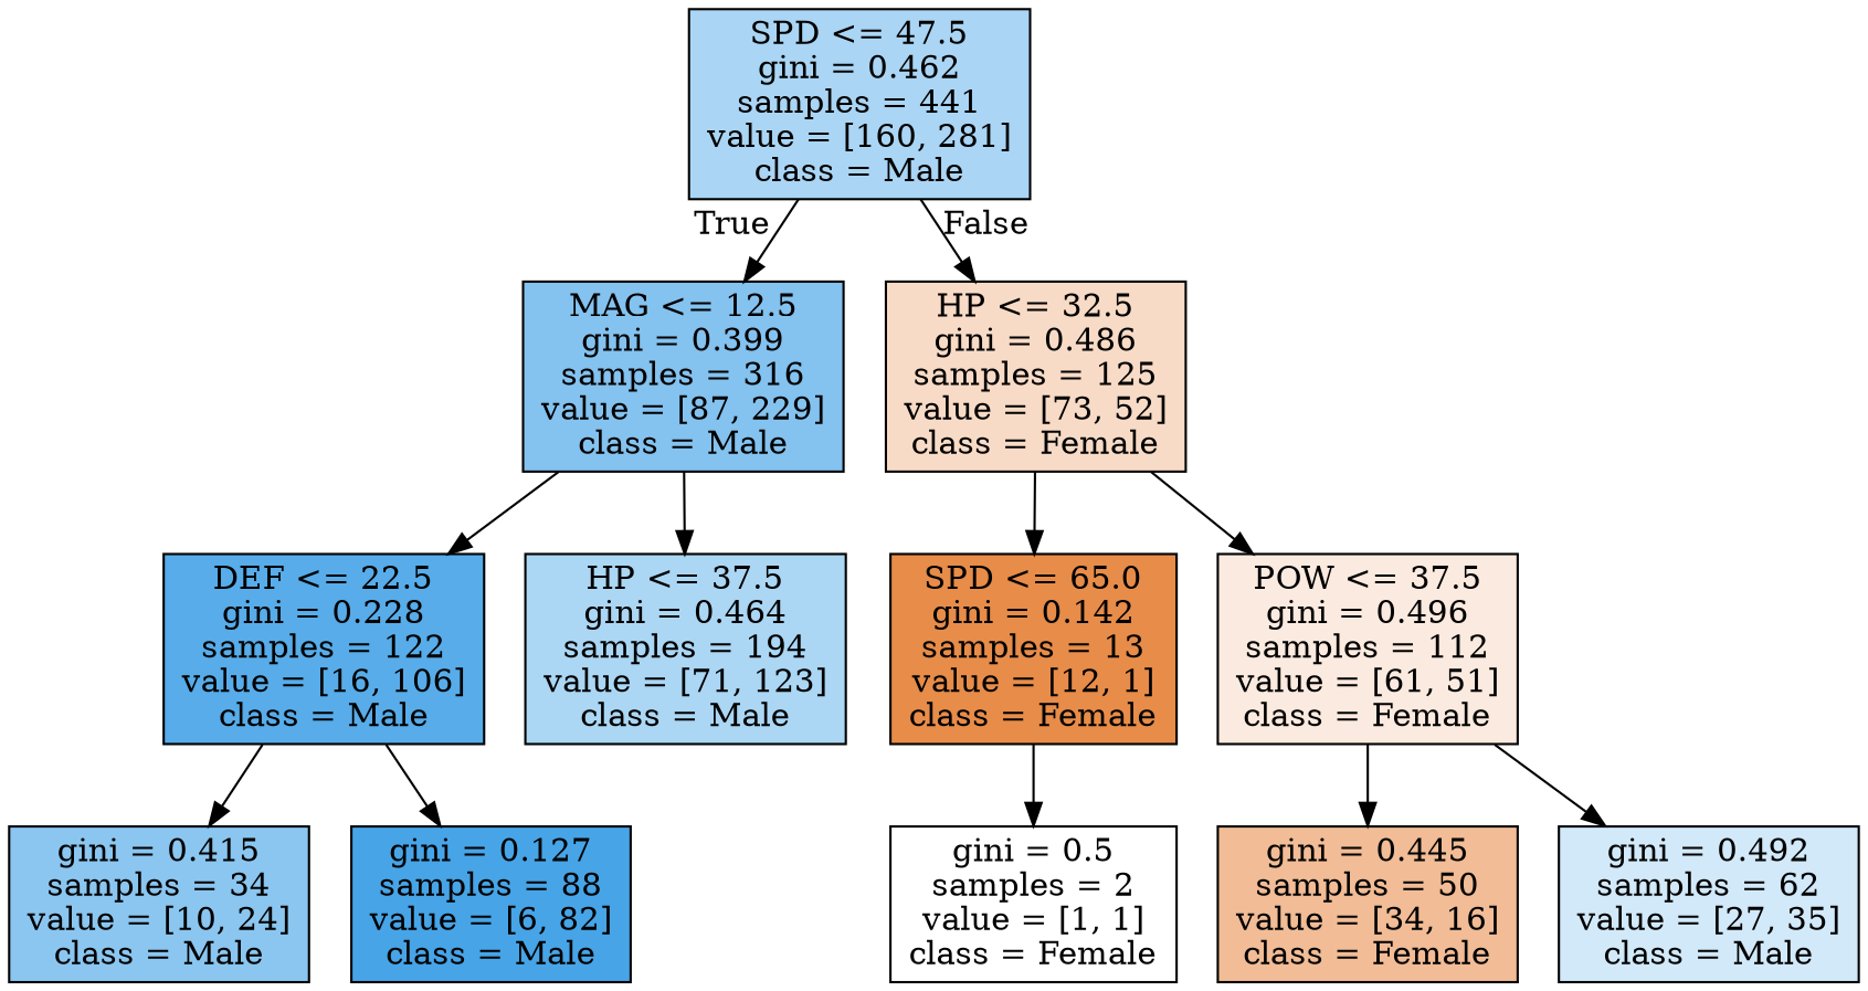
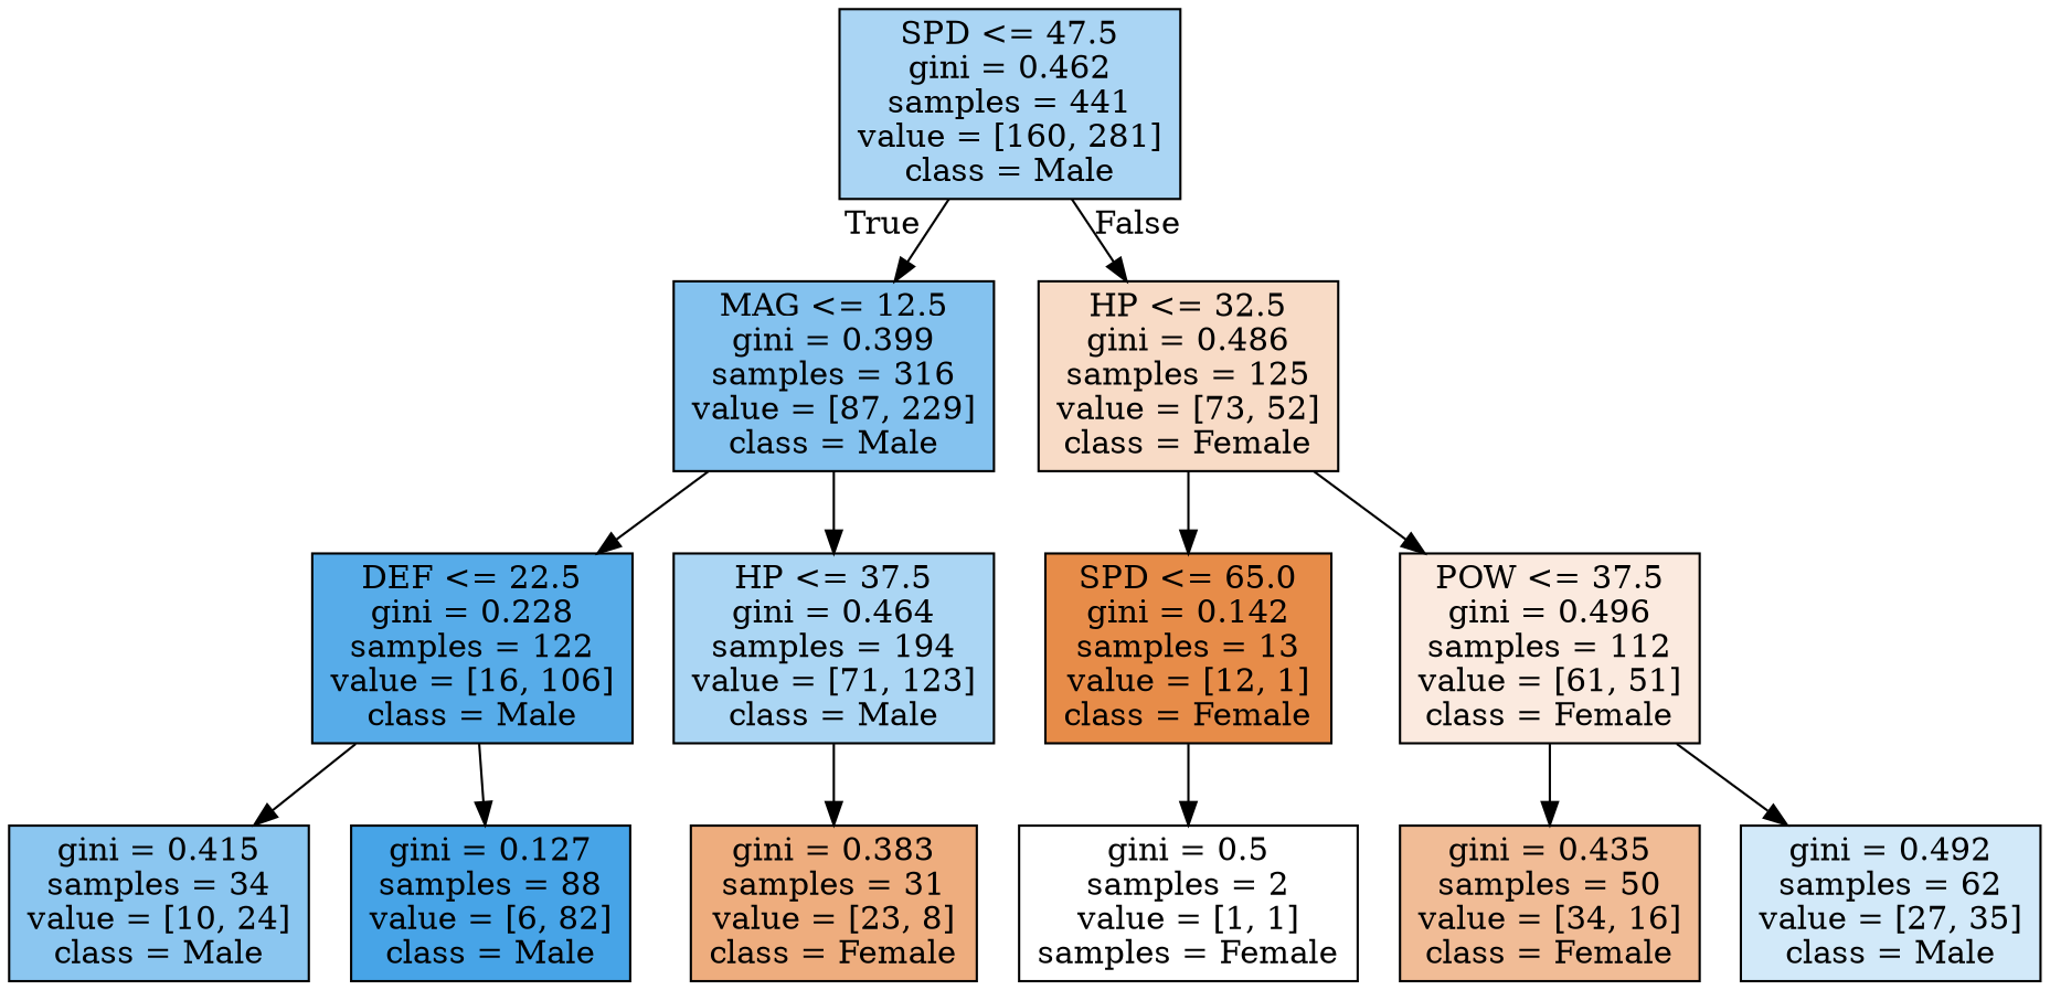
  digraph {
    node [color=black shape=box style=filled]
    n1 [fillcolor="#aad5f4" label="SPD <= 47.5\ngini = 0.462\nsamples = 441\nvalue = [160, 281]\nclass = Male"]
    n2 [fillcolor="#84c2ef" label="MAG <= 12.5\ngini = 0.399\nsamples = 316\nvalue = [87, 229]\nclass = Male"]
    n3 [fillcolor="#f8dbc6" label="HP <= 32.5\ngini = 0.486\nsamples = 125\nvalue = [73, 52]\nclass = Female"]
    n4 [fillcolor="#57ace9" label="DEF <= 22.5\ngini = 0.228\nsamples = 122\nvalue = [16, 106]\nclass = Male"]
    n5 [fillcolor="#abd6f4" label="HP <= 37.5\ngini = 0.464\nsamples = 194\nvalue = [71, 123]\nclass = Male"]
    n6 [fillcolor="#e78c49" label="SPD <= 65.0\ngini = 0.142\nsamples = 13\nvalue = [12, 1]\nclass = Female"]
    n7 [fillcolor="#fbeadf" label="POW <= 37.5\ngini = 0.496\nsamples = 112\nvalue = [61, 51]\nclass = Female"]
    n8 [fillcolor="#8bc6f0" label="gini = 0.415\nsamples = 34\nvalue = [10, 24]\nclass = Male"]
    n9 [fillcolor="#47a4e7" label="gini = 0.127\nsamples = 88\nvalue = [6, 82]\nclass = Male"]
-   n11 [fillcolor="#ffffff" label="gini = 0.5\nsamples = 2\nvalue = [1, 1]\nclass = Female"]
-   n12 [fillcolor="#f1bc96" label="gini = 0.445\nsamples = 50\nvalue = [34, 16]\nclass = Female"]
+   n10 [fillcolor="#eead7e" label="gini = 0.383\nsamples = 31\nvalue = [23, 8]\nclass = Female"]
+   n11 [fillcolor="#ffffff" label="gini = 0.5\nsamples = 2\nvalue = [1, 1]\nsamples = Female"]
+   n12 [fillcolor="#f1bc96" label="gini = 0.435\nsamples = 50\nvalue = [34, 16]\nclass = Female"]
    n13 [fillcolor="#d2e9f9" label="gini = 0.492\nsamples = 62\nvalue = [27, 35]\nclass = Male"]
    n1 -> n2 [headlabel=True labelangle=45 labeldistance=2.5]
    n1 -> n3 [headlabel=False labelangle=-45 labeldistance=2.5]
    n2 -> n4
    n2 -> n5
    n3 -> n6
    n3 -> n7
    n4 -> n8
    n4 -> n9
+   n5 -> n10
    n6 -> n11
    n7 -> n12
    n7 -> n13
  }
